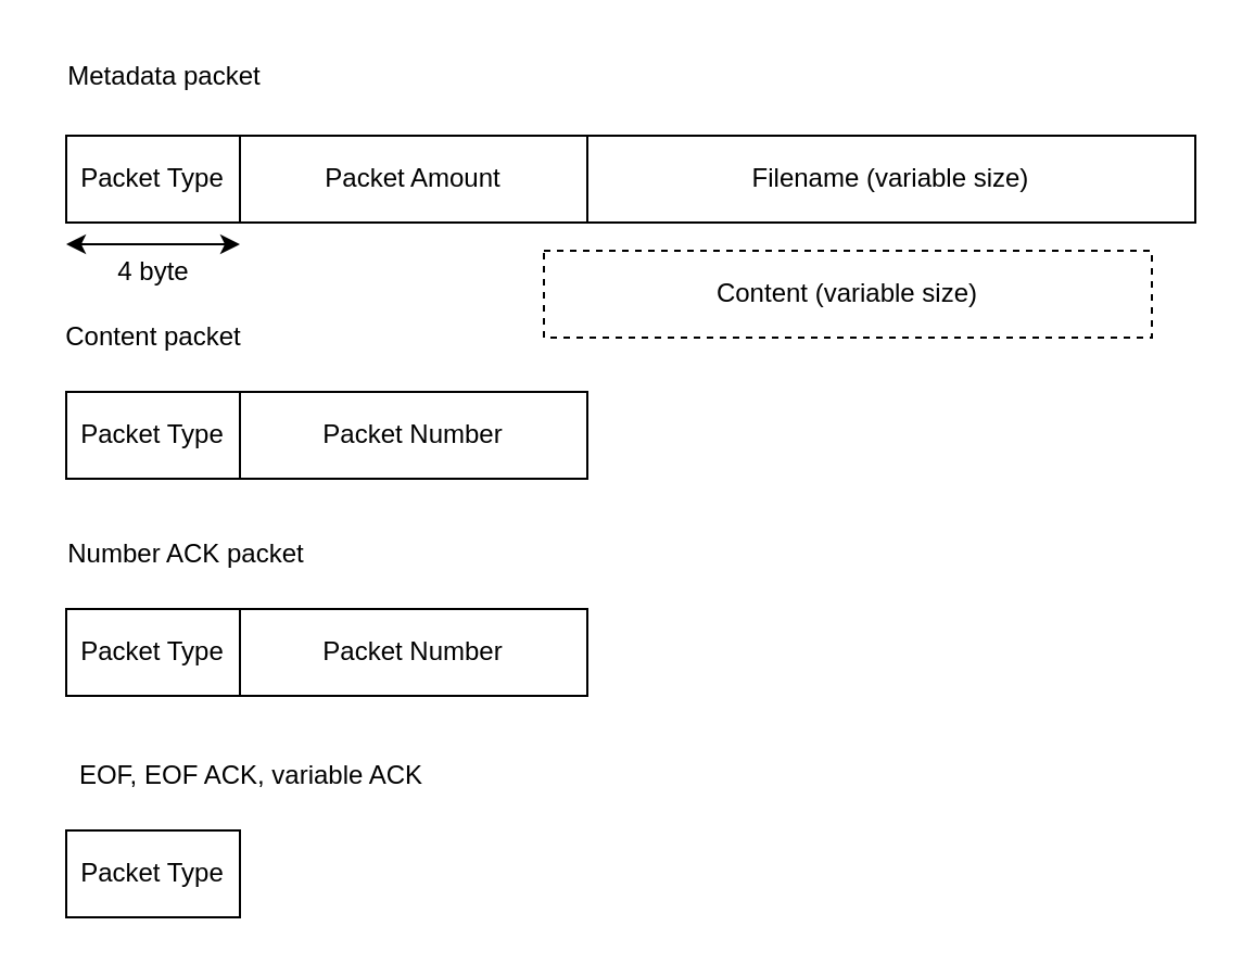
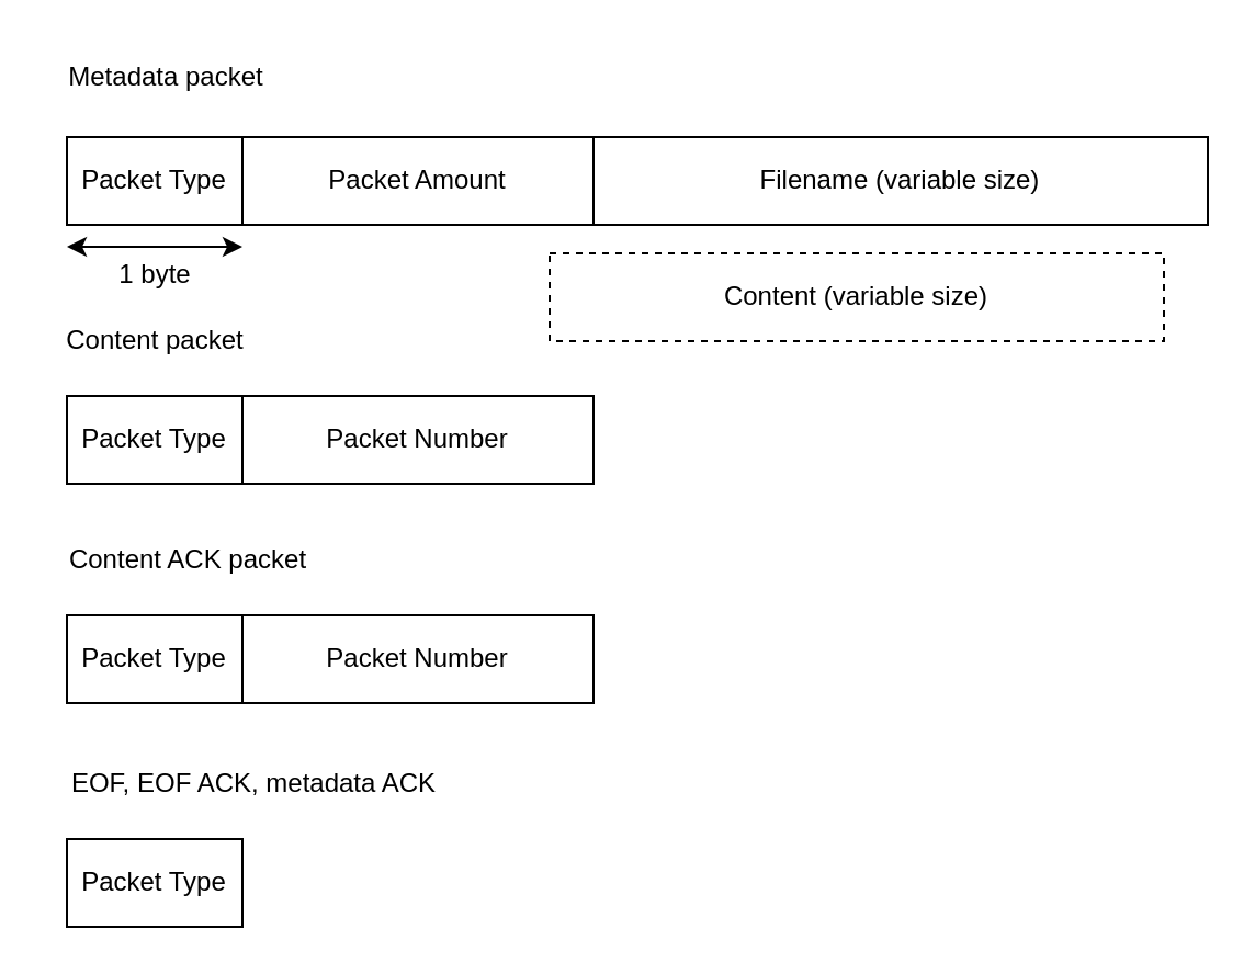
  <mxCell id="0" />
  <mxCell id="1" parent="0" />
  <mxCell id="2" value="Packet Type" style="rounded=0;whiteSpace=wrap;html=1;" vertex="1" parent="1"><mxGeometry x="30" y="62" width="80" height="40" as="geometry" /></mxCell>
  <mxCell id="3" value="" style="endArrow=classic;startArrow=classic;html=1;rounded=0;" edge="1" parent="1"><mxGeometry width="50" height="50" relative="1" as="geometry"><mxPoint x="30" y="112" as="sourcePoint" /><mxPoint x="110" y="112" as="targetPoint" /></mxGeometry></mxCell>
- <mxCell id="4" value="4 byte" style="text;html=1;align=center;verticalAlign=middle;resizable=0;points=[];autosize=1;strokeColor=none;fillColor=none;" vertex="1" parent="1"><mxGeometry x="40" y="110" width="60" height="30" as="geometry" /></mxCell>
+ <mxCell id="4" value="1 byte" style="text;html=1;align=center;verticalAlign=middle;resizable=0;points=[];autosize=1;strokeColor=none;fillColor=none;" vertex="1" parent="1"><mxGeometry x="40" y="110" width="60" height="30" as="geometry" /></mxCell>
  <mxCell id="5" value="Packet Amount" style="rounded=0;whiteSpace=wrap;html=1;" vertex="1" parent="1"><mxGeometry x="110" y="62" width="160" height="40" as="geometry" /></mxCell>
  <mxCell id="6" value="Filename (variable size)" style="rounded=0;whiteSpace=wrap;html=1;gradientColor=none;fillColor=default;gradientDirection=east;dashed=0;" vertex="1" parent="1"><mxGeometry x="270" y="62" width="280" height="40" as="geometry" /></mxCell>
  <mxCell id="7" value="Metadata packet" style="text;html=1;align=center;verticalAlign=middle;resizable=0;points=[];autosize=1;strokeColor=none;fillColor=none;" vertex="1" parent="1"><mxGeometry x="20" y="20" width="110" height="30" as="geometry" /></mxCell>
  <mxCell id="8" value="Content packet" style="text;html=1;align=center;verticalAlign=middle;resizable=0;points=[];autosize=1;strokeColor=none;fillColor=none;" vertex="1" parent="1"><mxGeometry x="20" y="140" width="100" height="30" as="geometry" /></mxCell>
  <mxCell id="9" value="Packet Type" style="rounded=0;whiteSpace=wrap;html=1;" vertex="1" parent="1"><mxGeometry x="30" y="180" width="80" height="40" as="geometry" /></mxCell>
  <mxCell id="10" value="Packet Number" style="rounded=0;whiteSpace=wrap;html=1;" vertex="1" parent="1"><mxGeometry x="110" y="180" width="160" height="40" as="geometry" /></mxCell>
  <mxCell id="11" value="Content (variable size)" style="rounded=0;whiteSpace=wrap;html=1;gradientColor=none;fillColor=default;gradientDirection=east;dashed=1;" vertex="1" parent="1"><mxGeometry x="250" y="115" width="280" height="40" as="geometry" /></mxCell>
- <mxCell id="12" value="Number ACK packet" style="text;html=1;align=center;verticalAlign=middle;resizable=0;points=[];autosize=1;strokeColor=none;fillColor=none;" vertex="1" parent="1"><mxGeometry x="20" y="240" width="130" height="30" as="geometry" /></mxCell>
+ <mxCell id="12" value="Content ACK packet" style="text;html=1;align=center;verticalAlign=middle;resizable=0;points=[];autosize=1;strokeColor=none;fillColor=none;" vertex="1" parent="1"><mxGeometry x="20" y="240" width="130" height="30" as="geometry" /></mxCell>
  <mxCell id="13" value="Packet Type" style="rounded=0;whiteSpace=wrap;html=1;" vertex="1" parent="1"><mxGeometry x="30" y="280" width="80" height="40" as="geometry" /></mxCell>
  <mxCell id="14" value="Packet Number" style="rounded=0;whiteSpace=wrap;html=1;" vertex="1" parent="1"><mxGeometry x="110" y="280" width="160" height="40" as="geometry" /></mxCell>
- <mxCell id="15" value="EOF, EOF ACK, variable ACK" style="text;html=1;align=center;verticalAlign=middle;resizable=0;points=[];autosize=1;strokeColor=none;fillColor=none;" vertex="1" parent="1"><mxGeometry x="20" y="342" width="190" height="30" as="geometry" /></mxCell>
+ <mxCell id="15" value="EOF, EOF ACK, metadata ACK" style="text;html=1;align=center;verticalAlign=middle;resizable=0;points=[];autosize=1;strokeColor=none;fillColor=none;" vertex="1" parent="1"><mxGeometry x="20" y="342" width="190" height="30" as="geometry" /></mxCell>
  <mxCell id="16" value="Packet Type" style="rounded=0;whiteSpace=wrap;html=1;" vertex="1" parent="1"><mxGeometry x="30" y="382" width="80" height="40" as="geometry" /></mxCell>
